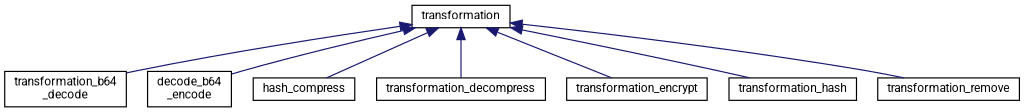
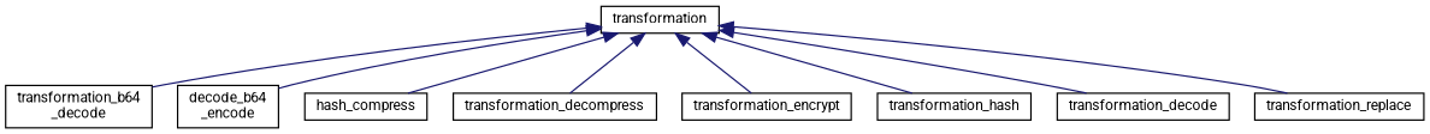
  digraph {
    fontname=Roboto
    rankdir=TB
    node [color=black fillcolor=white fontname=Roboto fontsize=10 shape=record style=filled]
    edge [color=midnightblue dir=back fontname=Roboto fontsize=10 labelfontname=Helvetica labelfontsize=10 style=solid]
    n1 [height=0.2 label=transformation width=0.4]
    n2 [height=0.2 label="transformation_b64\l_decode" width=0.4]
    n3 [height=0.2 label="decode_b64\l_encode" width=0.4]
    n4 [height=0.2 label=hash_compress width=0.4]
    n5 [height=0.2 label=transformation_decompress width=0.4]
    n6 [height=0.2 label=transformation_encrypt width=0.4]
    n7 [height=0.2 label=transformation_hash width=0.4]
-   n8 [height=0.2 label=transformation_remove width=0.4]
+   n8 [height=0.2 label=transformation_decode width=0.4]
+   n9 [height=0.2 label=transformation_replace width=0.4]
    n1 -> n2
    n1 -> n3
    n1 -> n4
    n1 -> n5
    n1 -> n6
    n1 -> n7
    n1 -> n8
+   n1 -> n9
  }
